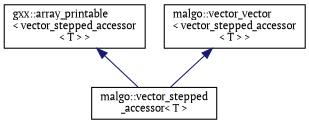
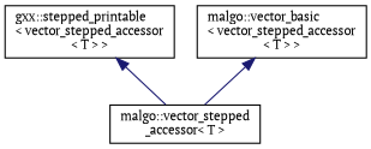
  digraph {
    fontname="PT Serif"
    rankdir=TB
    node [color=black fillcolor=white fontname="PT Serif" fontsize=10 shape=record style=filled]
    edge [color=midnightblue dir=back fontname="PT Serif" fontsize=10 labelfontname=Helvetica labelfontsize=10 style=solid]
-   n1 [height=0.2 label="gxx::array_printable\l\< vector_stepped_accessor\l\< T \> \>" width=0.4]
+   n1 [height=0.2 label="gxx::stepped_printable\l\< vector_stepped_accessor\l\< T \> \>" width=0.4]
    n2 [height=0.2 label="malgo::vector_stepped\l_accessor\< T \>" width=0.4]
-   n3 [height=0.2 label="malgo::vector_vector\l\< vector_stepped_accessor\l\< T \> \>" width=0.4]
+   n3 [height=0.2 label="malgo::vector_basic\l\< vector_stepped_accessor\l\< T \> \>" width=0.4]
    n1 -> n2
    n3 -> n2
  }
